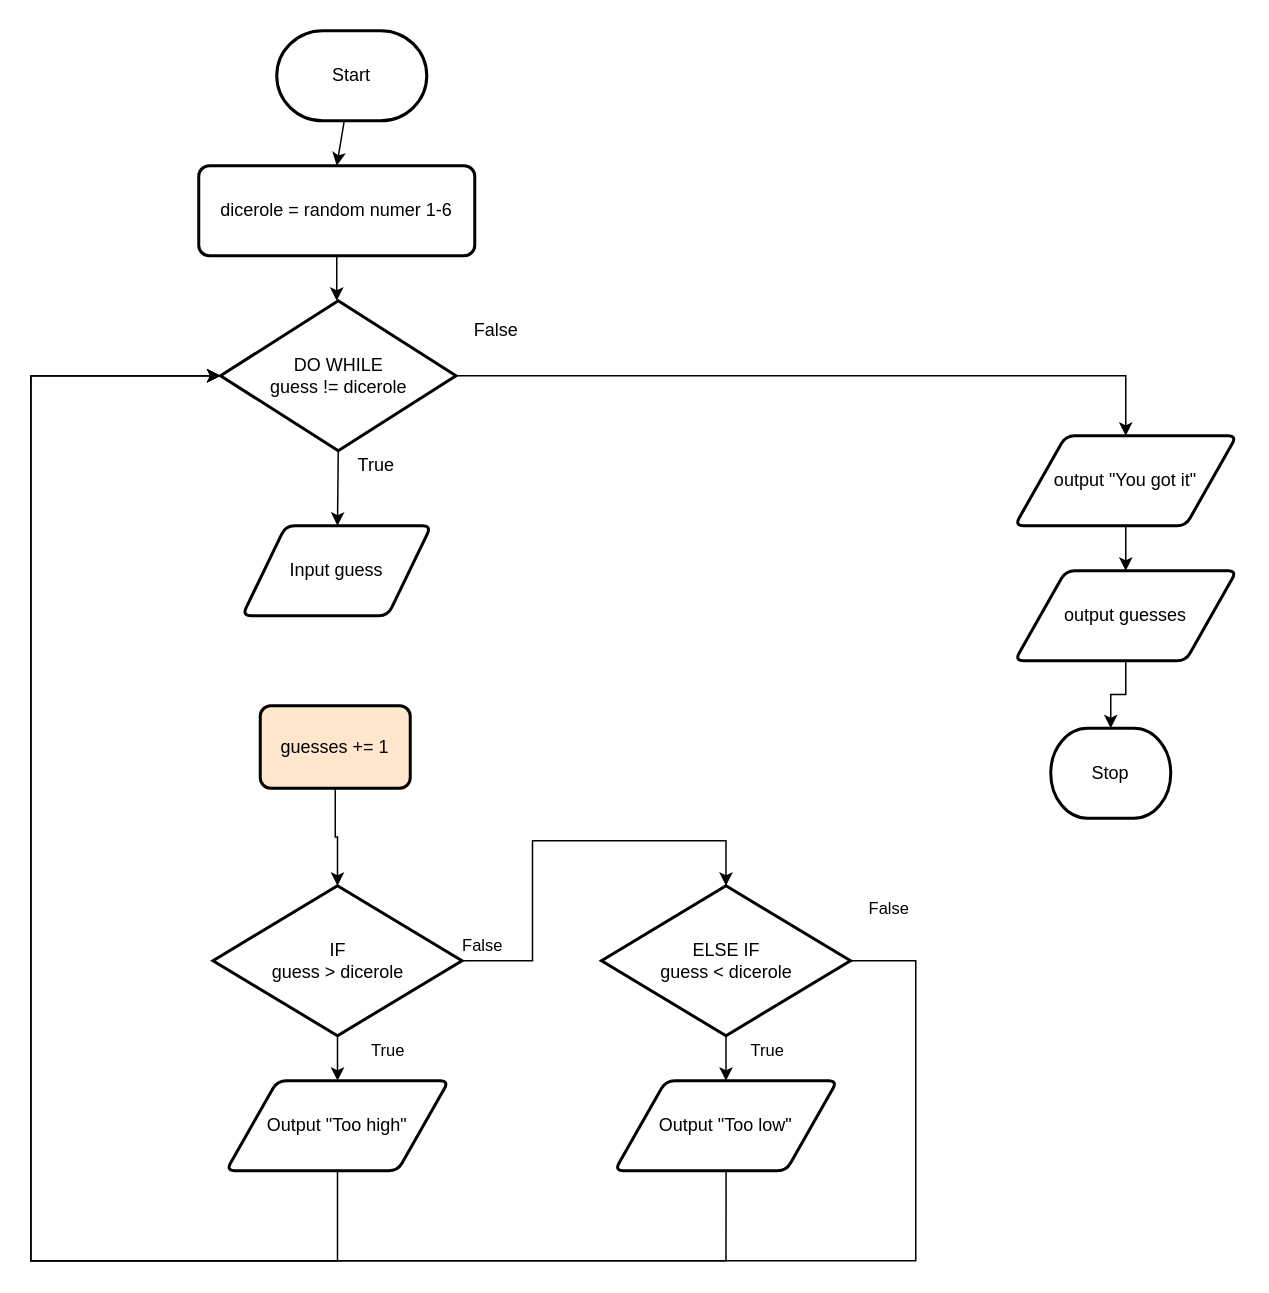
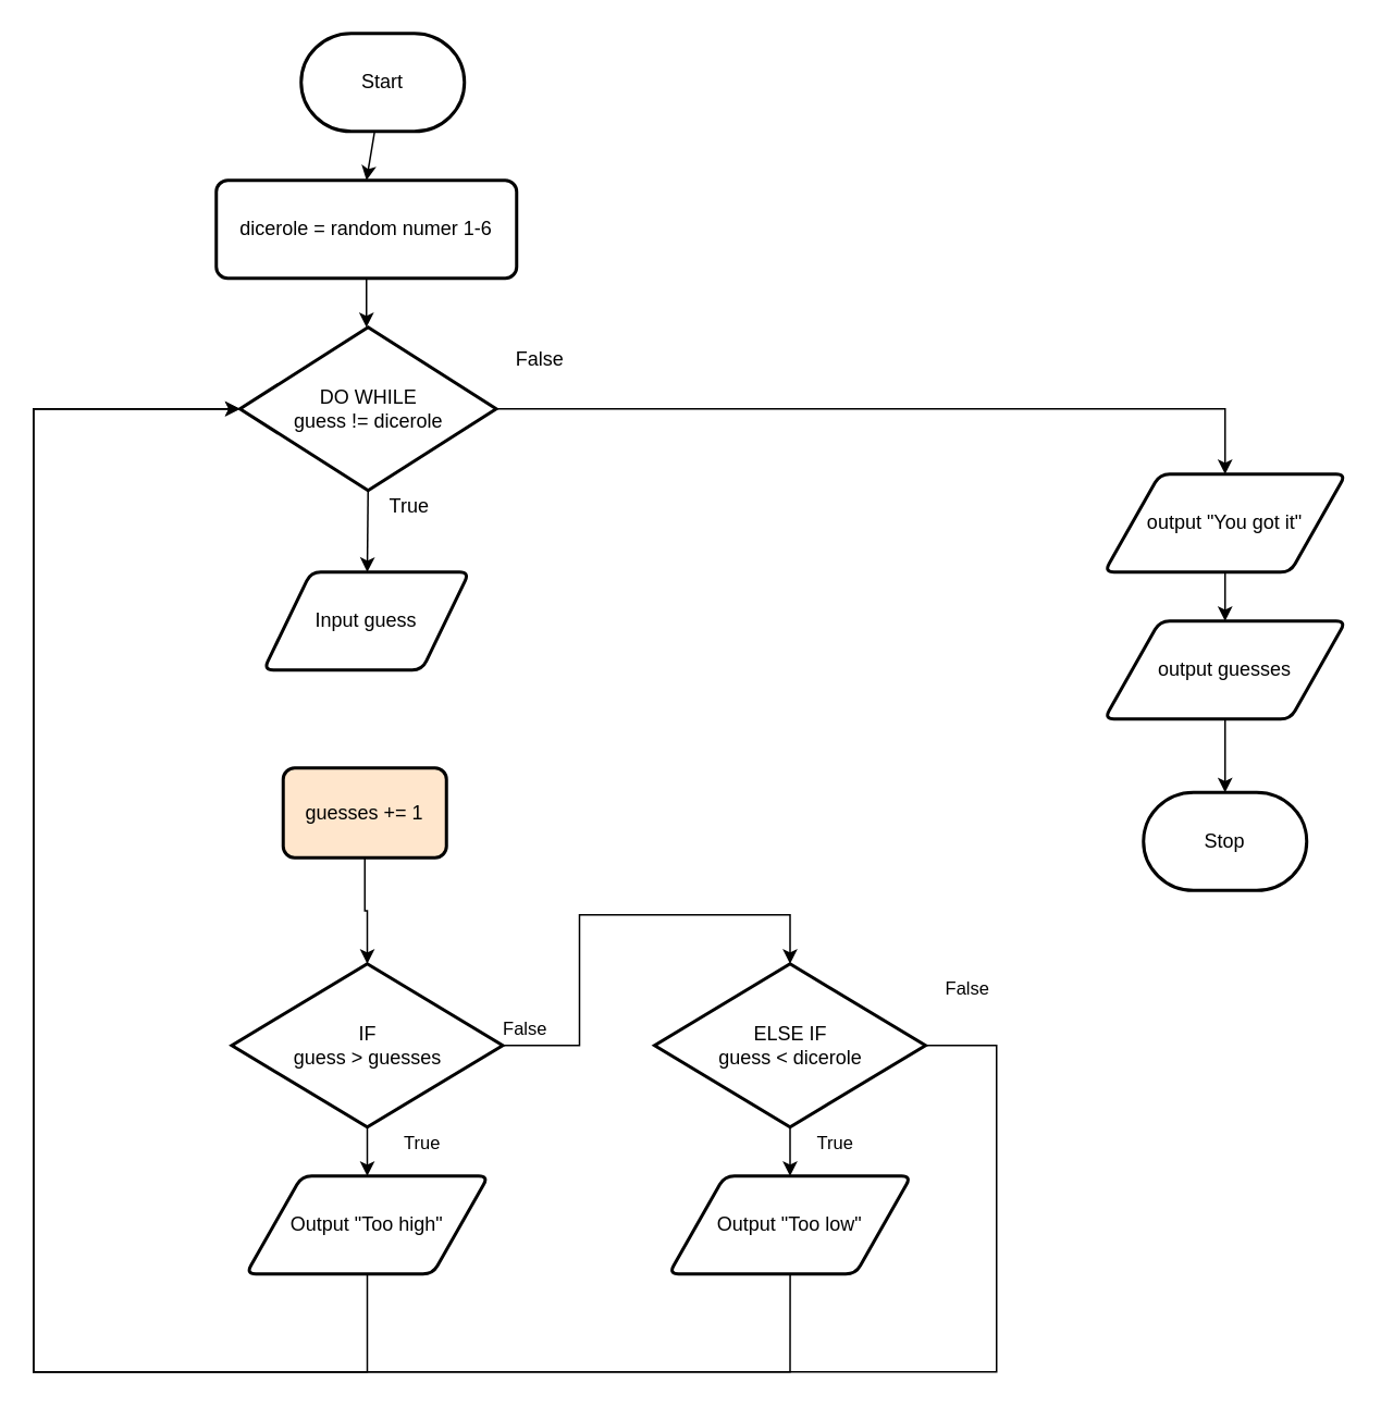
  <mxCell id="0" />
  <mxCell id="1" parent="0" />
  <mxCell id="2" value="" style="edgeStyle=none;rounded=0;html=1;" parent="1" source="3" edge="1"><mxGeometry relative="1" as="geometry"><mxPoint x="224" y="110" as="targetPoint" /></mxGeometry></mxCell>
  <mxCell id="3" value="Start" style="strokeWidth=2;html=1;shape=mxgraph.flowchart.terminator;whiteSpace=wrap;" parent="1" vertex="1"><mxGeometry x="184" y="20" width="100" height="60" as="geometry" /></mxCell>
  <mxCell id="4" value="" style="edgeStyle=none;rounded=0;html=1;" parent="1" edge="1"><mxGeometry relative="1" as="geometry"><mxPoint x="224" y="200" as="targetPoint" /><mxPoint x="224" y="170" as="sourcePoint" /></mxGeometry></mxCell>
  <mxCell id="5" style="edgeStyle=none;rounded=0;html=1;entryX=0.5;entryY=0;entryDx=0;entryDy=0;entryPerimeter=0;" parent="1" source="6" edge="1"><mxGeometry relative="1" as="geometry"><mxPoint x="750" y="380" as="targetPoint" /></mxGeometry></mxCell>
  <mxCell id="6" value="output &quot;You got it&quot;" style="shape=parallelogram;html=1;strokeWidth=2;perimeter=parallelogramPerimeter;whiteSpace=wrap;rounded=1;arcSize=12;size=0.23;" parent="1" vertex="1"><mxGeometry x="676" y="290" width="148" height="60" as="geometry" /></mxCell>
  <mxCell id="7" value="" style="edgeStyle=none;rounded=0;html=1;exitX=0.5;exitY=1;exitDx=0;exitDy=0;" parent="1" edge="1"><mxGeometry relative="1" as="geometry"><mxPoint x="224.5" y="350" as="targetPoint" /><mxPoint x="225" y="300" as="sourcePoint" /></mxGeometry></mxCell>
  <mxCell id="8" style="edgeStyle=orthogonalEdgeStyle;html=1;entryX=0.5;entryY=0;entryDx=0;entryDy=0;entryPerimeter=0;rounded=0;" parent="1" source="10" target="13" edge="1"><mxGeometry relative="1" as="geometry"><Array as="points"><mxPoint x="354.5" y="640" /><mxPoint x="354.5" y="560" /><mxPoint x="483.5" y="560" /></Array></mxGeometry></mxCell>
  <mxCell id="9" value="" style="edgeStyle=orthogonalEdgeStyle;shape=connector;rounded=0;html=1;labelBackgroundColor=default;strokeColor=default;fontFamily=Helvetica;fontSize=11;fontColor=default;endArrow=classic;" parent="1" source="10" edge="1"><mxGeometry relative="1" as="geometry"><mxPoint x="224.5" y="720" as="targetPoint" /></mxGeometry></mxCell>
- <mxCell id="10" value="IF&lt;br&gt;guess &amp;gt; dicerole" style="strokeWidth=2;html=1;shape=mxgraph.flowchart.decision;whiteSpace=wrap;" parent="1" vertex="1"><mxGeometry x="141.5" y="590" width="166" height="100" as="geometry" /></mxCell>
+ <mxCell id="10" value="IF&lt;br&gt;guess &amp;gt; guesses" style="strokeWidth=2;html=1;shape=mxgraph.flowchart.decision;whiteSpace=wrap;" parent="1" vertex="1"><mxGeometry x="141.5" y="590" width="166" height="100" as="geometry" /></mxCell>
  <mxCell id="11" value="" style="edgeStyle=orthogonalEdgeStyle;shape=connector;rounded=0;html=1;labelBackgroundColor=default;strokeColor=default;fontFamily=Helvetica;fontSize=11;fontColor=default;endArrow=classic;" parent="1" source="13" edge="1"><mxGeometry relative="1" as="geometry"><mxPoint x="483.5" y="720" as="targetPoint" /></mxGeometry></mxCell>
- <mxCell id="12" style="edgeStyle=orthogonalEdgeStyle;rounded=0;html=1;entryX=0;entryY=0.5;entryDx=0;entryDy=0;entryPerimeter=0;" edge="1" parent="1" source="13" target="23"><mxGeometry relative="1" as="geometry"><Array as="points"><mxPoint x="610" y="640" /><mxPoint x="610" y="840" /><mxPoint x="20" y="840" /><mxPoint x="20" y="250" /></Array></mxGeometry></mxCell>
+ <mxCell id="12" style="edgeStyle=orthogonalEdgeStyle;rounded=0;html=1;entryX=0;entryY=0.5;entryDx=0;entryDy=0;entryPerimeter=0;endArrow=none;" edge="1" parent="1" source="13" target="23"><mxGeometry relative="1" as="geometry"><Array as="points"><mxPoint x="610" y="640" /><mxPoint x="610" y="840" /><mxPoint x="20" y="840" /><mxPoint x="20" y="250" /></Array></mxGeometry></mxCell>
  <mxCell id="13" value="ELSE IF&lt;br&gt;guess &amp;lt; dicerole" style="strokeWidth=2;html=1;shape=mxgraph.flowchart.decision;whiteSpace=wrap;" parent="1" vertex="1"><mxGeometry x="400.5" y="590" width="166" height="100" as="geometry" /></mxCell>
  <mxCell id="14" value="False" style="text;html=1;align=center;verticalAlign=middle;resizable=0;points=[];autosize=1;strokeColor=none;fillColor=none;fontSize=11;fontFamily=Helvetica;fontColor=default;" parent="1" vertex="1"><mxGeometry x="295.5" y="615" width="50" height="30" as="geometry" /></mxCell>
  <mxCell id="15" value="False" style="text;html=1;align=center;verticalAlign=middle;resizable=0;points=[];autosize=1;strokeColor=none;fillColor=none;fontSize=11;fontFamily=Helvetica;fontColor=default;" parent="1" vertex="1"><mxGeometry x="566.5" y="590" width="50" height="30" as="geometry" /></mxCell>
  <mxCell id="16" style="edgeStyle=orthogonalEdgeStyle;shape=connector;rounded=0;html=1;entryX=0;entryY=0.5;entryDx=0;entryDy=0;labelBackgroundColor=default;strokeColor=default;fontFamily=Helvetica;fontSize=11;fontColor=default;endArrow=classic;entryPerimeter=0;" parent="1" target="23" edge="1"><mxGeometry relative="1" as="geometry"><mxPoint x="224.5" y="780" as="sourcePoint" /><mxPoint x="224.5" y="870" as="targetPoint" /><Array as="points"><mxPoint x="224" y="840" /><mxPoint x="20" y="840" /><mxPoint x="20" y="250" /></Array></mxGeometry></mxCell>
  <mxCell id="17" style="edgeStyle=orthogonalEdgeStyle;shape=connector;rounded=0;html=1;entryX=0;entryY=0.5;entryDx=0;entryDy=0;labelBackgroundColor=default;strokeColor=default;fontFamily=Helvetica;fontSize=11;fontColor=default;endArrow=classic;entryPerimeter=0;" parent="1" target="23" edge="1"><mxGeometry relative="1" as="geometry"><Array as="points"><mxPoint x="484" y="840" /><mxPoint x="20" y="840" /><mxPoint x="20" y="250" /></Array><mxPoint x="483.545" y="780" as="sourcePoint" /><mxPoint x="224.5" y="870" as="targetPoint" /></mxGeometry></mxCell>
  <mxCell id="18" value="True" style="text;html=1;align=center;verticalAlign=middle;resizable=0;points=[];autosize=1;strokeColor=none;fillColor=none;fontSize=11;fontFamily=Helvetica;fontColor=default;" parent="1" vertex="1"><mxGeometry x="485.5" y="685" width="50" height="30" as="geometry" /></mxCell>
  <mxCell id="19" value="True" style="text;html=1;align=center;verticalAlign=middle;resizable=0;points=[];autosize=1;strokeColor=none;fillColor=none;fontSize=11;fontFamily=Helvetica;fontColor=default;" parent="1" vertex="1"><mxGeometry x="232.5" y="685" width="50" height="30" as="geometry" /></mxCell>
  <mxCell id="20" value="Input guess" style="shape=parallelogram;html=1;strokeWidth=2;perimeter=parallelogramPerimeter;whiteSpace=wrap;rounded=1;arcSize=12;size=0.23;" vertex="1" parent="1"><mxGeometry x="161" y="350" width="126" height="60" as="geometry" /></mxCell>
  <mxCell id="21" value="dicerole = random numer 1-6" style="rounded=1;whiteSpace=wrap;html=1;absoluteArcSize=1;arcSize=14;strokeWidth=2;" vertex="1" parent="1"><mxGeometry x="132" y="110" width="184" height="60" as="geometry" /></mxCell>
  <mxCell id="22" style="edgeStyle=orthogonalEdgeStyle;rounded=0;html=1;entryX=0.5;entryY=0;entryDx=0;entryDy=0;" edge="1" parent="1" source="23" target="6"><mxGeometry relative="1" as="geometry" /></mxCell>
  <mxCell id="23" value="DO WHILE&lt;br&gt;guess != dicerole" style="strokeWidth=2;html=1;shape=mxgraph.flowchart.decision;whiteSpace=wrap;" vertex="1" parent="1"><mxGeometry x="146.5" y="200" width="157" height="100" as="geometry" /></mxCell>
  <mxCell id="24" value="" style="edgeStyle=orthogonalEdgeStyle;rounded=0;html=1;" edge="1" parent="1" source="25" target="10"><mxGeometry relative="1" as="geometry" /></mxCell>
  <mxCell id="25" value="guesses += 1" style="rounded=1;whiteSpace=wrap;html=1;absoluteArcSize=1;arcSize=14;strokeWidth=2;fillColor=#ffe6cc;" vertex="1" parent="1"><mxGeometry x="173" y="470" width="100" height="55" as="geometry" /></mxCell>
  <mxCell id="26" value="Output &quot;Too high&quot;" style="shape=parallelogram;html=1;strokeWidth=2;perimeter=parallelogramPerimeter;whiteSpace=wrap;rounded=1;arcSize=12;size=0.23;" vertex="1" parent="1"><mxGeometry x="150.25" y="720" width="148.5" height="60" as="geometry" /></mxCell>
  <mxCell id="27" value="Output &quot;Too low&quot;" style="shape=parallelogram;html=1;strokeWidth=2;perimeter=parallelogramPerimeter;whiteSpace=wrap;rounded=1;arcSize=12;size=0.23;" vertex="1" parent="1"><mxGeometry x="409.25" y="720" width="148.5" height="60" as="geometry" /></mxCell>
- <mxCell id="28" value="Stop" style="strokeWidth=2;html=1;shape=mxgraph.flowchart.terminator;whiteSpace=wrap;" vertex="1" parent="1"><mxGeometry x="700" y="485" width="80" height="60" as="geometry" /></mxCell>
+ <mxCell id="28" value="Stop" style="strokeWidth=2;html=1;shape=mxgraph.flowchart.terminator;whiteSpace=wrap;" vertex="1" parent="1"><mxGeometry x="700" y="485" width="100" height="60" as="geometry" /></mxCell>
  <mxCell id="29" value="" style="edgeStyle=orthogonalEdgeStyle;rounded=0;html=1;" edge="1" parent="1" source="30" target="28"><mxGeometry relative="1" as="geometry" /></mxCell>
  <mxCell id="30" value="output guesses" style="shape=parallelogram;html=1;strokeWidth=2;perimeter=parallelogramPerimeter;whiteSpace=wrap;rounded=1;arcSize=12;size=0.23;" vertex="1" parent="1"><mxGeometry x="676" y="380" width="148" height="60" as="geometry" /></mxCell>
  <mxCell id="31" value="True" style="text;html=1;align=center;verticalAlign=middle;resizable=0;points=[];autosize=1;strokeColor=none;fillColor=none;" vertex="1" parent="1"><mxGeometry x="225" y="295" width="50" height="30" as="geometry" /></mxCell>
  <mxCell id="32" value="False" style="text;html=1;align=center;verticalAlign=middle;resizable=0;points=[];autosize=1;strokeColor=none;fillColor=none;" vertex="1" parent="1"><mxGeometry x="305" y="205" width="50" height="30" as="geometry" /></mxCell>
